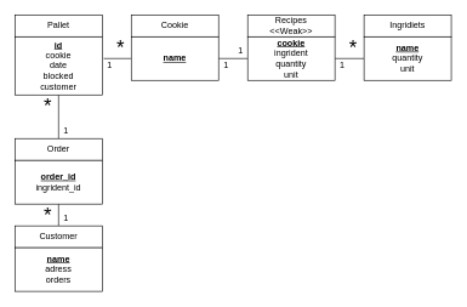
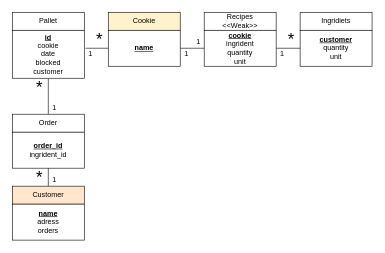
  <mxCell id="0" />
  <mxCell id="1" parent="0" />
  <mxCell id="2" value="Pallet" style="rounded=0;whiteSpace=wrap;html=1;" vertex="1" parent="1"><mxGeometry x="20" y="20" width="120" height="30" as="geometry" /></mxCell>
  <mxCell id="3" style="edgeStyle=orthogonalEdgeStyle;rounded=0;orthogonalLoop=1;jettySize=auto;html=1;exitX=0.5;exitY=1;exitDx=0;exitDy=0;entryX=0.5;entryY=0;entryDx=0;entryDy=0;endArrow=none;endFill=0;" edge="1" parent="1" source="4" target="14"><mxGeometry relative="1" as="geometry" /></mxCell>
  <mxCell id="4" value="&lt;u&gt;&lt;b&gt;id&lt;br&gt;&lt;/b&gt;&lt;/u&gt;cookie&lt;br&gt;date&lt;br&gt;blocked&lt;br&gt;customer" style="rounded=0;whiteSpace=wrap;html=1;" vertex="1" parent="1"><mxGeometry x="20" y="50" width="120" height="80" as="geometry" /></mxCell>
- <mxCell id="5" value="Cookie" style="rounded=0;whiteSpace=wrap;html=1;" vertex="1" parent="1"><mxGeometry x="180" y="20" width="120" height="30" as="geometry" /></mxCell>
+ <mxCell id="5" value="Cookie" style="rounded=0;whiteSpace=wrap;html=1;fillColor=#fff2cc;" vertex="1" parent="1"><mxGeometry x="180" y="20" width="120" height="30" as="geometry" /></mxCell>
  <mxCell id="6" style="edgeStyle=orthogonalEdgeStyle;rounded=0;orthogonalLoop=1;jettySize=auto;html=1;exitX=1;exitY=0.5;exitDx=0;exitDy=0;entryX=0;entryY=0.5;entryDx=0;entryDy=0;endArrow=none;endFill=0;" edge="1" parent="1" source="8" target="11"><mxGeometry relative="1" as="geometry" /></mxCell>
  <mxCell id="7" style="edgeStyle=orthogonalEdgeStyle;rounded=0;orthogonalLoop=1;jettySize=auto;html=1;exitX=0;exitY=0.5;exitDx=0;exitDy=0;entryX=1.017;entryY=0.375;entryDx=0;entryDy=0;endArrow=none;endFill=0;entryPerimeter=0;" edge="1" parent="1" source="8" target="4"><mxGeometry relative="1" as="geometry" /></mxCell>
  <mxCell id="8" value="&lt;b&gt;&lt;u&gt;name&lt;/u&gt;&lt;/b&gt;" style="rounded=0;whiteSpace=wrap;html=1;" vertex="1" parent="1"><mxGeometry x="180" y="50" width="120" height="60" as="geometry" /></mxCell>
  <mxCell id="9" value="Recipes&lt;br&gt;&amp;lt;&amp;lt;Weak&amp;gt;&amp;gt;" style="rounded=0;whiteSpace=wrap;html=1;" vertex="1" parent="1"><mxGeometry x="340" y="20" width="120" height="30" as="geometry" /></mxCell>
  <mxCell id="10" style="edgeStyle=orthogonalEdgeStyle;rounded=0;orthogonalLoop=1;jettySize=auto;html=1;exitX=1;exitY=0.5;exitDx=0;exitDy=0;entryX=0;entryY=0.5;entryDx=0;entryDy=0;endArrow=none;endFill=0;" edge="1" parent="1" source="11" target="13"><mxGeometry relative="1" as="geometry" /></mxCell>
  <mxCell id="11" value="&lt;u&gt;&lt;b&gt;cookie&lt;/b&gt;&lt;/u&gt;&lt;br&gt;ingrident&lt;br&gt;quantity&lt;br&gt;unit" style="rounded=0;whiteSpace=wrap;html=1;" vertex="1" parent="1"><mxGeometry x="340" y="50" width="120" height="60" as="geometry" /></mxCell>
  <mxCell id="12" value="Ingridiets" style="rounded=0;whiteSpace=wrap;html=1;" vertex="1" parent="1"><mxGeometry x="500" y="20" width="120" height="30" as="geometry" /></mxCell>
- <mxCell id="13" value="&lt;u&gt;&lt;b&gt;name&lt;/b&gt;&lt;/u&gt;&lt;br&gt;quantity&lt;br&gt;unit" style="rounded=0;whiteSpace=wrap;html=1;" vertex="1" parent="1"><mxGeometry x="500" y="50" width="120" height="60" as="geometry" /></mxCell>
+ <mxCell id="13" value="&lt;u&gt;&lt;b&gt;customer&lt;/b&gt;&lt;/u&gt;&lt;br&gt;quantity&lt;br&gt;unit" style="rounded=0;whiteSpace=wrap;html=1;" vertex="1" parent="1"><mxGeometry x="500" y="50" width="120" height="60" as="geometry" /></mxCell>
  <mxCell id="14" value="Order" style="rounded=0;whiteSpace=wrap;html=1;" vertex="1" parent="1"><mxGeometry x="20" y="190" width="120" height="30" as="geometry" /></mxCell>
  <mxCell id="15" style="edgeStyle=orthogonalEdgeStyle;rounded=0;orthogonalLoop=1;jettySize=auto;html=1;exitX=0.5;exitY=1;exitDx=0;exitDy=0;entryX=0.5;entryY=0;entryDx=0;entryDy=0;endArrow=none;endFill=0;" edge="1" parent="1" source="16" target="17"><mxGeometry relative="1" as="geometry" /></mxCell>
  <mxCell id="16" value="&lt;u&gt;&lt;b&gt;order_id&lt;/b&gt;&lt;/u&gt;&lt;br&gt;ingrident_id" style="rounded=0;whiteSpace=wrap;html=1;" vertex="1" parent="1"><mxGeometry x="20" y="220" width="120" height="60" as="geometry" /></mxCell>
- <mxCell id="17" value="Customer" style="rounded=0;whiteSpace=wrap;html=1;" vertex="1" parent="1"><mxGeometry x="20" y="310" width="120" height="30" as="geometry" /></mxCell>
+ <mxCell id="17" value="Customer" style="rounded=0;whiteSpace=wrap;html=1;fillColor=#ffe6cc;" vertex="1" parent="1"><mxGeometry x="20" y="310" width="120" height="30" as="geometry" /></mxCell>
  <mxCell id="18" value="&lt;u&gt;&lt;b&gt;name&lt;/b&gt;&lt;/u&gt;&lt;br&gt;adress&lt;br&gt;orders" style="rounded=0;whiteSpace=wrap;html=1;" vertex="1" parent="1"><mxGeometry x="20" y="340" width="120" height="60" as="geometry" /></mxCell>
  <mxCell id="19" value="1" style="text;html=1;align=center;verticalAlign=middle;resizable=0;points=[];autosize=1;" vertex="1" parent="1"><mxGeometry x="80" y="290" width="20" height="20" as="geometry" /></mxCell>
  <mxCell id="20" value="1" style="text;html=1;align=center;verticalAlign=middle;resizable=0;points=[];autosize=1;" vertex="1" parent="1"><mxGeometry x="80" y="170" width="20" height="20" as="geometry" /></mxCell>
  <mxCell id="21" value="1" style="text;html=1;align=center;verticalAlign=middle;resizable=0;points=[];autosize=1;" vertex="1" parent="1"><mxGeometry x="140" y="80" width="20" height="20" as="geometry" /></mxCell>
  <mxCell id="22" value="1" style="text;html=1;align=center;verticalAlign=middle;resizable=0;points=[];autosize=1;" vertex="1" parent="1"><mxGeometry x="300" y="80" width="20" height="20" as="geometry" /></mxCell>
  <mxCell id="23" value="1" style="text;html=1;align=center;verticalAlign=middle;resizable=0;points=[];autosize=1;" vertex="1" parent="1"><mxGeometry x="320" y="60" width="20" height="20" as="geometry" /></mxCell>
  <mxCell id="24" value="1" style="text;html=1;align=center;verticalAlign=middle;resizable=0;points=[];autosize=1;" vertex="1" parent="1"><mxGeometry x="460" y="80" width="20" height="20" as="geometry" /></mxCell>
  <mxCell id="25" value="&lt;font style=&quot;font-size: 28px&quot;&gt;*&lt;/font&gt;" style="text;html=1;align=center;verticalAlign=middle;resizable=0;points=[];autosize=1;" vertex="1" parent="1"><mxGeometry x="50" y="280" width="30" height="30" as="geometry" /></mxCell>
  <mxCell id="26" value="&lt;font style=&quot;font-size: 28px&quot;&gt;*&lt;/font&gt;" style="text;html=1;align=center;verticalAlign=middle;resizable=0;points=[];autosize=1;" vertex="1" parent="1"><mxGeometry x="50" y="130" width="30" height="30" as="geometry" /></mxCell>
  <mxCell id="27" value="&lt;font style=&quot;font-size: 28px&quot;&gt;*&lt;/font&gt;" style="text;html=1;align=center;verticalAlign=middle;resizable=0;points=[];autosize=1;" vertex="1" parent="1"><mxGeometry x="150" y="50" width="30" height="30" as="geometry" /></mxCell>
  <mxCell id="28" value="&lt;font style=&quot;font-size: 28px&quot;&gt;*&lt;/font&gt;" style="text;html=1;align=center;verticalAlign=middle;resizable=0;points=[];autosize=1;" vertex="1" parent="1"><mxGeometry x="470" y="50" width="30" height="30" as="geometry" /></mxCell>
